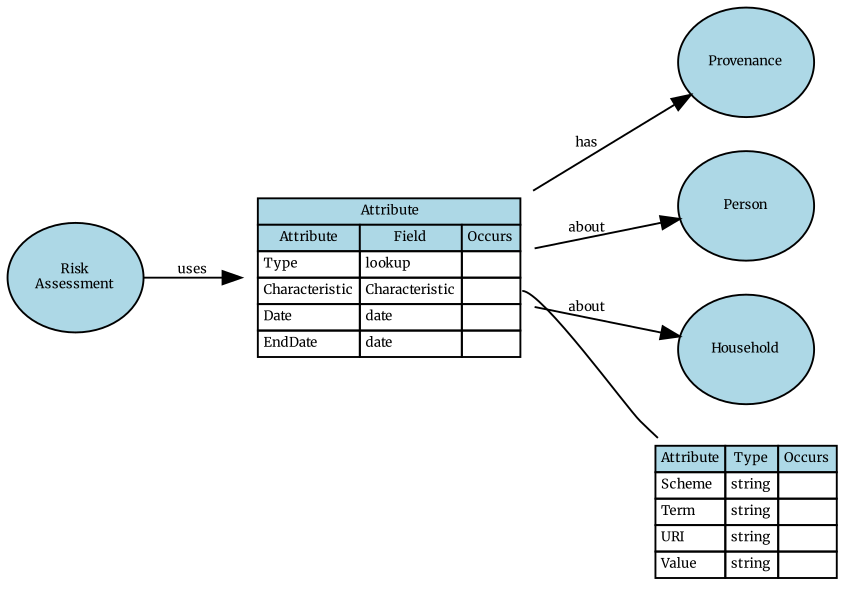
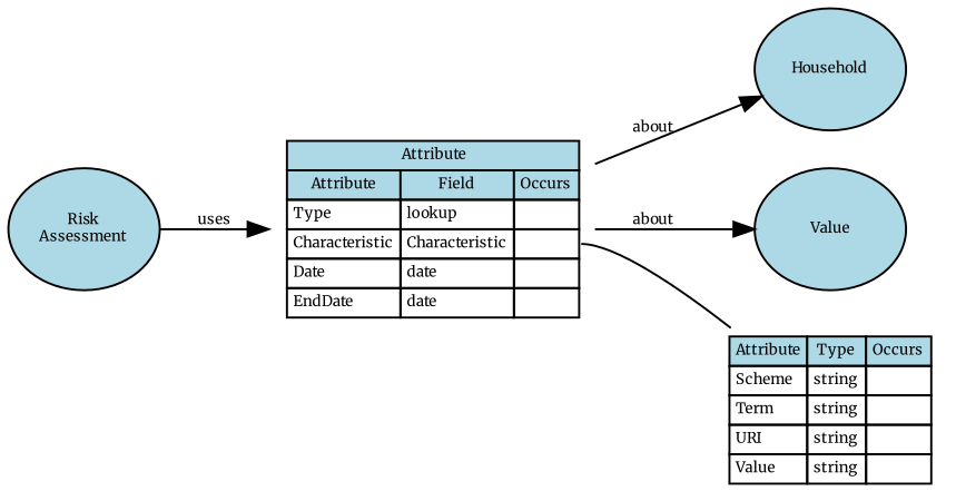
  digraph {
    fontname=Merriweather
    rankdir=LR
    splines=true
    node [black=black color=black fillcolor=lightblue fontname=Merriweather fontsize=7 fixedsize=true style=filled]
    edge [fontname=Merriweather fontsize=7 labelfontname=Arial labelfontsize=7]
    n1 [label=<<table border='0' cellborder='1' cellspacing='0'><tr><td bgcolor='lightblue'>Attribute</td><td bgcolor='lightblue'>Type</td><td bgcolor='lightblue'>Occurs</td></tr><tr><td align='left' balign='left' valign='top'>Scheme</td><td align='left' balign='left' valign='top'>string</td><td align='left' balign='left' valign='top'></td></tr><tr><td align='left' balign='left' valign='top'>Term</td><td align='left' balign='left' valign='top'>string</td><td align='left' balign='left' valign='top'></td></tr><tr><td align='left' balign='left' valign='top'>URI</td><td align='left' balign='left' valign='top'>string</td><td align='left' balign='left' valign='top'></td></tr><tr><td align='left' balign='left' valign='top'>Value</td><td align='left' balign='left' valign='top'>string</td><td align='left' balign='left' valign='top'></td></tr></table>> shape=plaintext fixedsize="" style=""]
    n2 [label=<<table border='0' cellborder='1' cellspacing='0'><tr><td colspan='3' bgcolor='lightblue'> Attribute</td></tr><tr><td bgcolor='lightblue'>Attribute</td><td bgcolor='lightblue'>Field</td><td bgcolor='lightblue'>Occurs</td></tr><tr><td align='left' balign='left' valign='top'>Type</td><td align='left' balign='left' valign='top'>lookup</td><td align='left' balign='left' valign='top'></td></tr><tr><td align='left' balign='left' valign='top'>Characteristic</td><td align='left' balign='left' valign='top'>Characteristic</td><td align='left' balign='left' valign='top' port='21'></td></tr><tr><td align='left' balign='left' valign='top'>Date</td><td align='left' balign='left' valign='top'>date</td><td align='left' balign='left' valign='top'></td></tr><tr><td align='left' balign='left' valign='top'>EndDate</td><td align='left' balign='left' valign='top'>date</td><td align='left' balign='left' valign='top'></td></tr></table>> shape=plaintext fixedsize="" style=""]
-   n3 [height=0.8 label=Person width=1.0]
+   n3 [height=0.8 label=Value width=1.0]
    n4 [height=0.8 label=Household width=1.0]
-   n5 [height=0.8 label=Provenance width=1.0]
    n6 [height=0.8 label="Risk\nAssessment" width=1.0]
    n2 -> n1 [dir=none tailport=21]
    n2 -> n3 [label=about]
    n2 -> n4 [label=about]
-   n2 -> n5 [label=has]
    n6 -> n2 [label=uses]
  }
